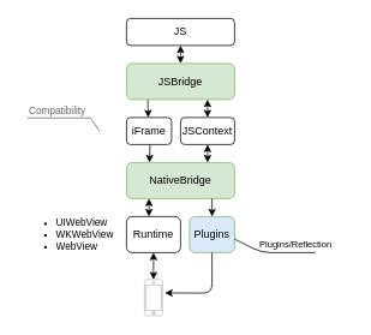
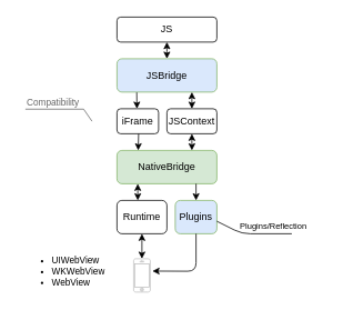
  <mxCell id="0" />
  <mxCell id="1" parent="0" />
  <mxCell id="2" value="Runtime" style="rounded=1;whiteSpace=wrap;html=1;" vertex="1" parent="1"><mxGeometry x="140" y="240" width="60" height="40" as="geometry" /></mxCell>
  <mxCell id="3" value="" style="endArrow=classic;startArrow=classic;html=1;entryX=0.5;entryY=1;entryDx=0;entryDy=0;" edge="1" parent="1" source="6" target="2"><mxGeometry width="50" height="50" relative="1" as="geometry"><mxPoint x="170" y="380" as="sourcePoint" /><mxPoint x="165" y="290" as="targetPoint" /><Array as="points" /></mxGeometry></mxCell>
- <mxCell id="4" value="&lt;ul style=&quot;font-size: 11px&quot;&gt;&lt;li&gt;&lt;font style=&quot;font-size: 11px&quot;&gt;UIWebView&lt;/font&gt;&lt;/li&gt;&lt;li&gt;WKWebView&lt;/li&gt;&lt;li&gt;WebView&lt;/li&gt;&lt;/ul&gt;" style="text;strokeColor=none;fillColor=none;html=1;whiteSpace=wrap;verticalAlign=middle;overflow=hidden;" vertex="1" parent="1"><mxGeometry x="20" y="225" width="120" height="70" as="geometry" /></mxCell>
+ <mxCell id="4" value="&lt;ul style=&quot;font-size: 11px&quot;&gt;&lt;li&gt;&lt;font style=&quot;font-size: 11px&quot;&gt;UIWebView&lt;/font&gt;&lt;/li&gt;&lt;li&gt;WKWebView&lt;/li&gt;&lt;li&gt;WebView&lt;/li&gt;&lt;/ul&gt;" style="text;strokeColor=none;fillColor=none;html=1;whiteSpace=wrap;verticalAlign=middle;overflow=hidden;" vertex="1" parent="1"><mxGeometry x="20" y="290" width="120" height="70" as="geometry" /></mxCell>
  <mxCell id="5" value="JS" style="rounded=1;whiteSpace=wrap;html=1;" vertex="1" parent="1"><mxGeometry x="140" y="20" width="120" height="30" as="geometry" /></mxCell>
  <mxCell id="6" value="" style="html=1;verticalLabelPosition=bottom;labelBackgroundColor=#ffffff;verticalAlign=top;shadow=0;dashed=0;strokeWidth=1;shape=mxgraph.ios7.misc.iphone;fillColor=#ffffff;strokeColor=#c0c0c0;" vertex="1" parent="1"><mxGeometry x="160" y="310" width="20" height="40" as="geometry" /></mxCell>
- <mxCell id="7" value="JSBridge" style="rounded=1;whiteSpace=wrap;html=1;fillColor=#d5e8d4;strokeColor=#82b366;" vertex="1" parent="1"><mxGeometry x="140" y="70" width="120" height="40" as="geometry" /></mxCell>
+ <mxCell id="7" value="JSBridge" style="rounded=1;whiteSpace=wrap;html=1;fillColor=#dae8fc;strokeColor=#82b366;" vertex="1" parent="1"><mxGeometry x="140" y="70" width="120" height="40" as="geometry" /></mxCell>
  <mxCell id="8" value="iFrame" style="rounded=1;whiteSpace=wrap;html=1;" vertex="1" parent="1"><mxGeometry x="140" y="130" width="50" height="30" as="geometry" /></mxCell>
  <mxCell id="9" value="NativeBridge" style="rounded=1;whiteSpace=wrap;html=1;fillColor=#d5e8d4;strokeColor=#82b366;" vertex="1" parent="1"><mxGeometry x="140" y="180" width="120" height="40" as="geometry" /></mxCell>
  <mxCell id="10" value="Plugins" style="rounded=1;whiteSpace=wrap;html=1;fillColor=#dae8fc;strokeColor=#82b366;" vertex="1" parent="1"><mxGeometry x="210" y="240" width="50" height="40" as="geometry" /></mxCell>
  <mxCell id="11" value="" style="endArrow=classic;startArrow=classic;html=1;" edge="1" parent="1"><mxGeometry width="50" height="50" relative="1" as="geometry"><mxPoint x="200" y="70" as="sourcePoint" /><mxPoint x="200" y="50" as="targetPoint" /><Array as="points"><mxPoint x="200" y="60" /></Array></mxGeometry></mxCell>
  <mxCell id="12" value="" style="endArrow=classic;startArrow=classic;html=1;" edge="1" parent="1"><mxGeometry width="50" height="50" relative="1" as="geometry"><mxPoint x="230" y="130" as="sourcePoint" /><mxPoint x="230" y="110" as="targetPoint" /></mxGeometry></mxCell>
  <mxCell id="13" value="" style="endArrow=classic;html=1;exitX=0.198;exitY=1.01;exitDx=0;exitDy=0;exitPerimeter=0;" edge="1" parent="1" source="7"><mxGeometry width="50" height="50" relative="1" as="geometry"><mxPoint x="163.5" y="110" as="sourcePoint" /><mxPoint x="164" y="130" as="targetPoint" /></mxGeometry></mxCell>
  <mxCell id="14" value="&lt;span style=&quot;white-space: normal&quot;&gt;JSContext&lt;/span&gt;" style="rounded=1;whiteSpace=wrap;html=1;gradientColor=none;" vertex="1" parent="1"><mxGeometry x="200" y="130" width="60" height="30" as="geometry" /></mxCell>
  <mxCell id="15" value="" style="endArrow=classic;startArrow=classic;html=1;" edge="1" parent="1"><mxGeometry width="50" height="50" relative="1" as="geometry"><mxPoint x="230" y="180" as="sourcePoint" /><mxPoint x="230" y="160" as="targetPoint" /></mxGeometry></mxCell>
  <mxCell id="16" value="" style="endArrow=classic;html=1;" edge="1" parent="1"><mxGeometry width="50" height="50" relative="1" as="geometry"><mxPoint x="166" y="160" as="sourcePoint" /><mxPoint x="165.5" y="180" as="targetPoint" /><Array as="points"><mxPoint x="165.5" y="180" /></Array></mxGeometry></mxCell>
  <mxCell id="17" value="" style="endArrow=classic;startArrow=classic;html=1;" edge="1" parent="1"><mxGeometry width="50" height="50" relative="1" as="geometry"><mxPoint x="165" y="240" as="sourcePoint" /><mxPoint x="165" y="220" as="targetPoint" /></mxGeometry></mxCell>
  <mxCell id="18" value="" style="endArrow=classic;html=1;exitX=0.5;exitY=1;exitDx=0;exitDy=0;entryX=1.13;entryY=0.37;entryDx=0;entryDy=0;entryPerimeter=0;" edge="1" parent="1" source="10" target="6"><mxGeometry width="50" height="50" relative="1" as="geometry"><mxPoint x="220" y="350" as="sourcePoint" /><mxPoint x="270" y="300" as="targetPoint" /><Array as="points"><mxPoint x="235" y="325" /></Array></mxGeometry></mxCell>
  <mxCell id="19" value="" style="endArrow=classic;html=1;" edge="1" parent="1"><mxGeometry width="50" height="50" relative="1" as="geometry"><mxPoint x="235" y="220" as="sourcePoint" /><mxPoint x="235" y="240" as="targetPoint" /></mxGeometry></mxCell>
  <mxCell id="20" value="&lt;span style=&quot;font-size: 11px&quot;&gt;Compatibility&lt;/span&gt;" style="strokeWidth=1;shadow=0;dashed=0;align=center;html=1;shape=mxgraph.mockup.text.callout;linkText=;textSize=17;textColor=#666666;callDir=NW;callStyle=line;fontSize=17;fontColor=#666666;align=left;verticalAlign=top;strokeColor=#666666;gradientColor=none;" vertex="1" parent="1"><mxGeometry x="30" y="105" width="80" height="40" as="geometry" /></mxCell>
  <mxCell id="21" value="&lt;font style=&quot;font-size: 10px&quot;&gt;&lt;span style=&quot;color: rgb(102 , 102 , 102)&quot;&gt;&amp;nbsp; &amp;nbsp; &amp;nbsp; &amp;nbsp; &amp;nbsp; &amp;nbsp; &amp;nbsp;&lt;/span&gt;&lt;font style=&quot;color: rgb(102 , 102 , 102) ; text-align: justify ; font-size: 10px&quot;&gt;&lt;span style=&quot;color: rgb(0 , 0 , 0) ; text-align: center ; white-space: normal&quot;&gt;Plugins/&lt;/span&gt;&lt;span style=&quot;color: rgb(0 , 0 , 0) ; text-align: center ; white-space: normal ; background-color: rgb(255 , 255 , 255) ; font-family: &amp;#34;verdana&amp;#34; , &amp;#34;arial&amp;#34; , &amp;#34;helvetica&amp;#34; , sans-serif&quot;&gt;Reflection&lt;/span&gt;&lt;/font&gt;&lt;/font&gt;" style="text;html=1;resizable=0;points=[];autosize=1;align=left;verticalAlign=top;spacingTop=-4;" vertex="1" parent="1"><mxGeometry x="250" y="260" width="140" height="20" as="geometry" /></mxCell>
  <mxCell id="22" value="" style="endArrow=none;html=1;" edge="1" parent="1"><mxGeometry width="50" height="50" relative="1" as="geometry"><mxPoint x="260" y="265" as="sourcePoint" /><mxPoint x="350" y="280" as="targetPoint" /><Array as="points"><mxPoint x="290" y="280" /></Array></mxGeometry></mxCell>
